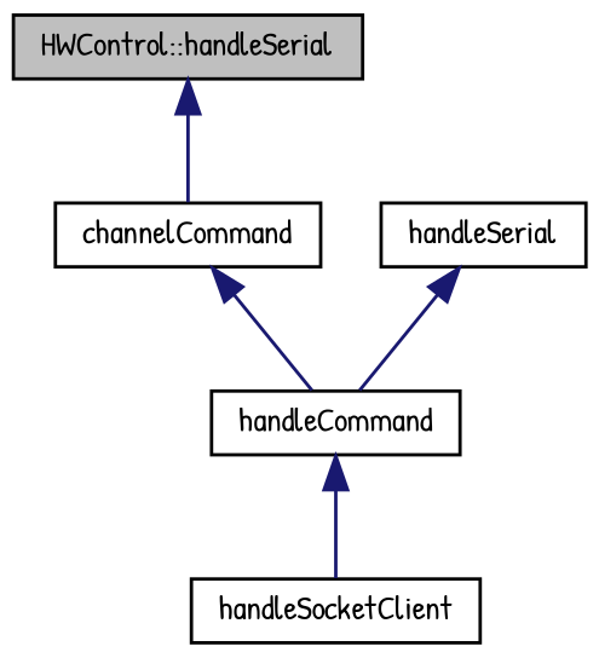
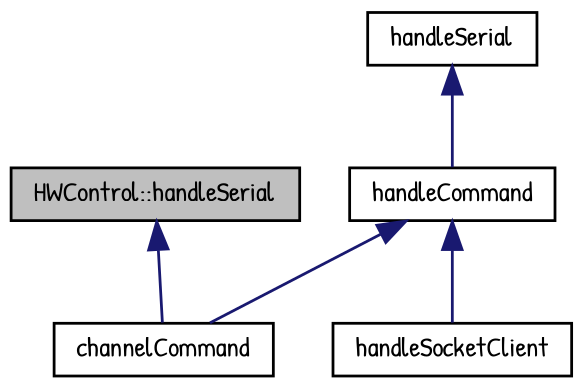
  digraph {
    fontname="Patrick Hand"
    rankdir=TB
    node [color=black fillcolor=white fontname="Patrick Hand" fontsize=10 shape=record style=filled]
    edge [color=midnightblue dir=back fontname="Patrick Hand" fontsize=10 labelfontname=Helvetica labelfontsize=10 style=solid]
    n1 [fillcolor=grey75 fontcolor=black height=0.2 label="HWControl::handleSerial" width=0.4]
    n2 [height=0.2 label=channelCommand width=0.4]
    n3 [height=0.2 label=handleCommand width=0.4]
    n4 [height=0.2 label=handleSocketClient width=0.4]
    n5 [height=0.2 label=handleSerial width=0.4]
    n1 -> n2
-   n2 -> n3
+   n3 -> n2
    n3 -> n4
    n5 -> n3
  }
